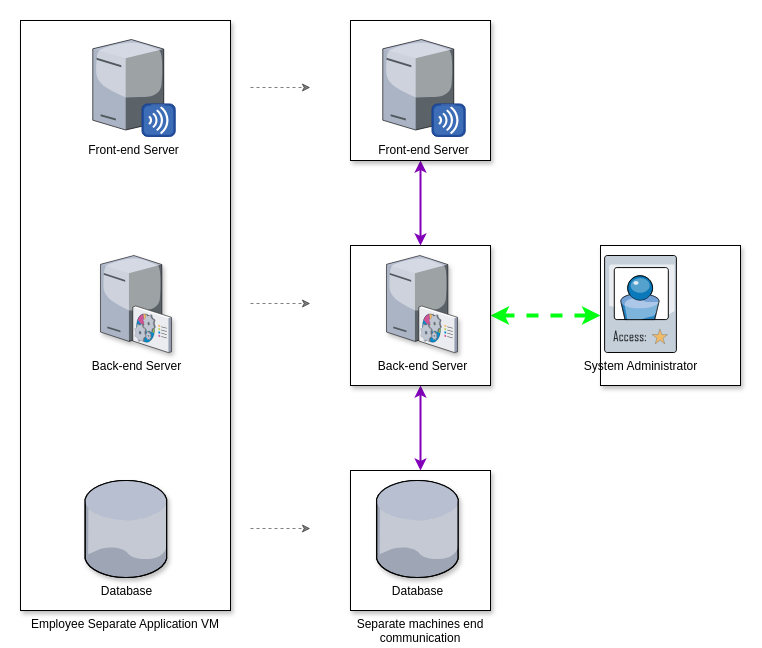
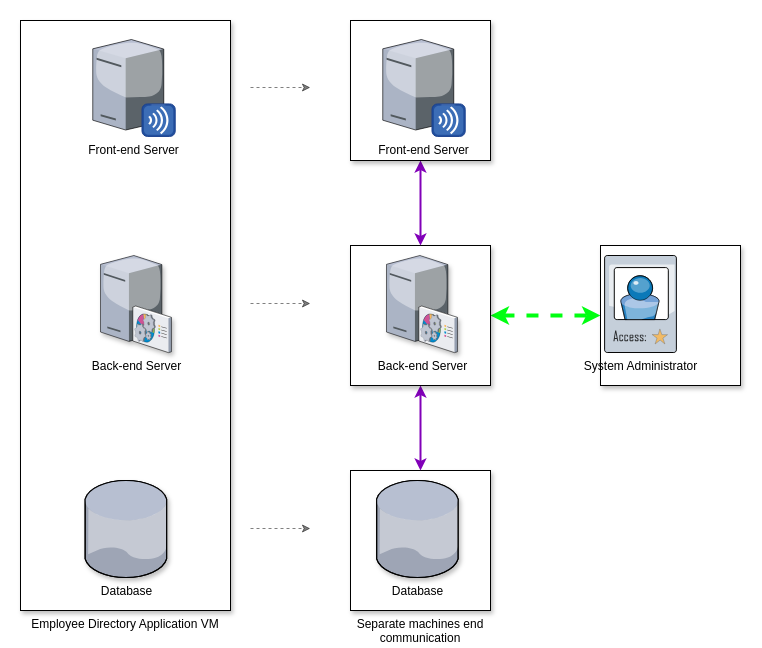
  <mxCell id="0" />
  <mxCell id="1" parent="0" />
  <mxCell id="2" value="Separate machines end communication" style="rounded=0;whiteSpace=wrap;html=1;shadow=1;strokeColor=#000000;fillColor=#ffffff;labelPosition=center;verticalLabelPosition=bottom;align=center;verticalAlign=top;" parent="1" vertex="1"><mxGeometry x="350" y="470" width="140" height="140" as="geometry" /></mxCell>
  <mxCell id="3" value="" style="edgeStyle=orthogonalEdgeStyle;rounded=0;orthogonalLoop=1;jettySize=auto;html=1;entryX=0.5;entryY=0;entryDx=0;entryDy=0;startArrow=classic;startFill=1;strokeWidth=2;fillColor=#e1d5e7;strokeColor=#8100B8;fontSize=14;" parent="1" source="5" target="2" edge="1"><mxGeometry relative="1" as="geometry" /></mxCell>
  <mxCell id="4" style="edgeStyle=orthogonalEdgeStyle;rounded=0;orthogonalLoop=1;jettySize=auto;html=1;entryX=0;entryY=0.5;entryDx=0;entryDy=0;startArrow=classic;startFill=1;strokeWidth=4;dashed=1;strokeColor=#00FF11;" edge="1" parent="1" source="5" target="18"><mxGeometry relative="1" as="geometry" /></mxCell>
  <mxCell id="5" value="" style="rounded=0;whiteSpace=wrap;html=1;shadow=1;strokeColor=#000000;fillColor=#ffffff;labelPosition=center;verticalLabelPosition=bottom;align=center;verticalAlign=top;" parent="1" vertex="1"><mxGeometry x="350" y="245" width="140" height="140" as="geometry" /></mxCell>
- <mxCell id="6" value="Employee Separate Application VM" style="rounded=0;whiteSpace=wrap;html=1;shadow=1;strokeColor=#000000;fillColor=#ffffff;labelPosition=center;verticalLabelPosition=bottom;align=center;verticalAlign=top;" parent="1" vertex="1"><mxGeometry x="20" y="20" width="210" height="590" as="geometry" /></mxCell>
+ <mxCell id="6" value="Employee Directory Application VM" style="rounded=0;whiteSpace=wrap;html=1;shadow=1;strokeColor=#000000;fillColor=#ffffff;labelPosition=center;verticalLabelPosition=bottom;align=center;verticalAlign=top;" parent="1" vertex="1"><mxGeometry x="20" y="20" width="210" height="590" as="geometry" /></mxCell>
  <mxCell id="7" value="Database" style="verticalLabelPosition=bottom;aspect=fixed;html=1;verticalAlign=top;strokeColor=none;align=center;outlineConnect=0;shape=mxgraph.citrix.database;shadow=1;fontFamily=Helvetica;fontSize=12;fontColor=#000000;fillColor=#ffffff;" parent="1" vertex="1"><mxGeometry x="84.55" y="480" width="82.45" height="97" as="geometry" /></mxCell>
  <mxCell id="8" value="Back-end Server" style="verticalLabelPosition=bottom;aspect=fixed;html=1;verticalAlign=top;strokeColor=none;align=center;outlineConnect=0;shape=mxgraph.citrix.command_center;shadow=1;fontFamily=Helvetica;fontSize=12;fontColor=#000000;fillColor=#ffffff;" parent="1" vertex="1"><mxGeometry x="100" y="255" width="71" height="97" as="geometry" /></mxCell>
  <mxCell id="9" value="Front-end Server" style="verticalLabelPosition=bottom;aspect=fixed;html=1;verticalAlign=top;strokeColor=none;align=center;outlineConnect=0;shape=mxgraph.citrix.merchandising_server;fontFamily=Helvetica;fontSize=12;fontColor=#000000;fillColor=#ffffff;" parent="1" vertex="1"><mxGeometry x="92.25" y="39" width="82.45" height="97" as="geometry" /></mxCell>
  <mxCell id="10" value="" style="edgeStyle=orthogonalEdgeStyle;rounded=0;orthogonalLoop=1;jettySize=auto;html=1;entryX=0.5;entryY=0;entryDx=0;entryDy=0;startArrow=classic;startFill=1;fillColor=#e1d5e7;strokeColor=#8100B8;strokeWidth=2;fontSize=14;" parent="1" source="11" target="5" edge="1"><mxGeometry relative="1" as="geometry" /></mxCell>
  <mxCell id="11" value="" style="rounded=0;whiteSpace=wrap;html=1;shadow=1;strokeColor=#000000;fillColor=#ffffff;labelPosition=center;verticalLabelPosition=bottom;align=center;verticalAlign=top;" parent="1" vertex="1"><mxGeometry x="350" y="20" width="140" height="140" as="geometry" /></mxCell>
  <mxCell id="12" value="Database" style="verticalLabelPosition=bottom;aspect=fixed;html=1;verticalAlign=top;strokeColor=none;align=center;outlineConnect=0;shape=mxgraph.citrix.database;shadow=1;fontFamily=Helvetica;fontSize=12;fontColor=#000000;fillColor=#ffffff;" parent="1" vertex="1"><mxGeometry x="376.05" y="480" width="82.45" height="97" as="geometry" /></mxCell>
  <mxCell id="13" value="Back-end Server" style="verticalLabelPosition=bottom;aspect=fixed;html=1;verticalAlign=top;strokeColor=none;align=center;outlineConnect=0;shape=mxgraph.citrix.command_center;shadow=1;fontFamily=Helvetica;fontSize=12;fontColor=#000000;fillColor=#ffffff;" parent="1" vertex="1"><mxGeometry x="386" y="255" width="71" height="97" as="geometry" /></mxCell>
  <mxCell id="14" value="Front-end Server" style="verticalLabelPosition=bottom;aspect=fixed;html=1;verticalAlign=top;strokeColor=none;align=center;outlineConnect=0;shape=mxgraph.citrix.merchandising_server;fontFamily=Helvetica;fontSize=12;fontColor=#000000;fillColor=#ffffff;" parent="1" vertex="1"><mxGeometry x="382.25" y="39" width="82.45" height="97" as="geometry" /></mxCell>
  <mxCell id="15" value="" style="endArrow=classic;html=1;dashed=1;opacity=50;" parent="1" edge="1"><mxGeometry width="50" height="50" relative="1" as="geometry"><mxPoint x="250" y="87" as="sourcePoint" /><mxPoint x="310" y="87" as="targetPoint" /></mxGeometry></mxCell>
  <mxCell id="16" value="" style="endArrow=classic;html=1;dashed=1;opacity=50;" parent="1" edge="1"><mxGeometry width="50" height="50" relative="1" as="geometry"><mxPoint x="250" y="303" as="sourcePoint" /><mxPoint x="310" y="303" as="targetPoint" /></mxGeometry></mxCell>
  <mxCell id="17" value="" style="endArrow=classic;html=1;dashed=1;opacity=50;" parent="1" edge="1"><mxGeometry width="50" height="50" relative="1" as="geometry"><mxPoint x="250" y="528" as="sourcePoint" /><mxPoint x="310" y="528" as="targetPoint" /></mxGeometry></mxCell>
  <mxCell id="18" value="" style="rounded=0;whiteSpace=wrap;html=1;shadow=1;strokeColor=#000000;fillColor=#ffffff;labelPosition=center;verticalLabelPosition=bottom;align=center;verticalAlign=top;" vertex="1" parent="1"><mxGeometry x="600" y="245" width="140" height="140" as="geometry" /></mxCell>
  <mxCell id="19" value="System Administrator" style="verticalLabelPosition=bottom;aspect=fixed;html=1;verticalAlign=top;strokeColor=none;align=center;outlineConnect=0;shape=mxgraph.citrix.access_card;" vertex="1" parent="1"><mxGeometry x="604.11" y="255" width="71.78" height="97" as="geometry" /></mxCell>
